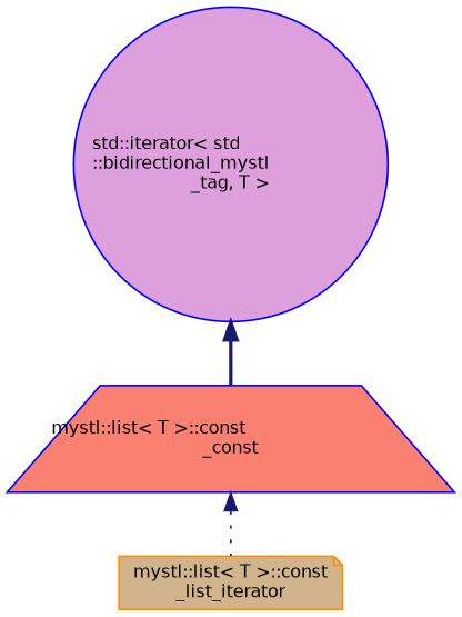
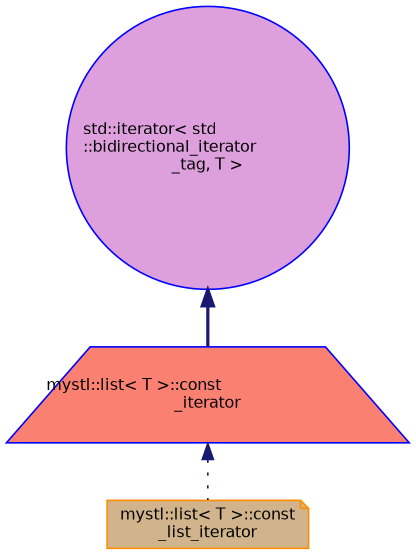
  digraph {
    fontname="DejaVu Sans"
    node [color=blue fontname="DejaVu Sans" fontsize=10 style=filled]
    edge [color=midnightblue dir=back fontname="DejaVu Sans" fontsize=10 labelfontname=Helvetica labelfontsize=10]
    n1 [color=darkorange fillcolor=tan fontcolor=black height=0.2 label="mystl::list\< T \>::const\l_list_iterator" shape=note width=0.4]
-   n2 [fillcolor=salmon height=0.2 label="mystl::list\< T \>::const\l_const" shape=trapezium width=0.4]
-   n3 [fillcolor=plum height=0.2 label="std::iterator\< std\l::bidirectional_mystl\l_tag, T \>" shape=circle width=0.4]
+   n2 [fillcolor=salmon height=0.2 label="mystl::list\< T \>::const\l_iterator" shape=trapezium width=0.4]
+   n3 [fillcolor=plum height=0.2 label="std::iterator\< std\l::bidirectional_iterator\l_tag, T \>" shape=circle width=0.4]
    n2 -> n1 [style=dotted]
    n3 -> n2 [style=bold]
  }
